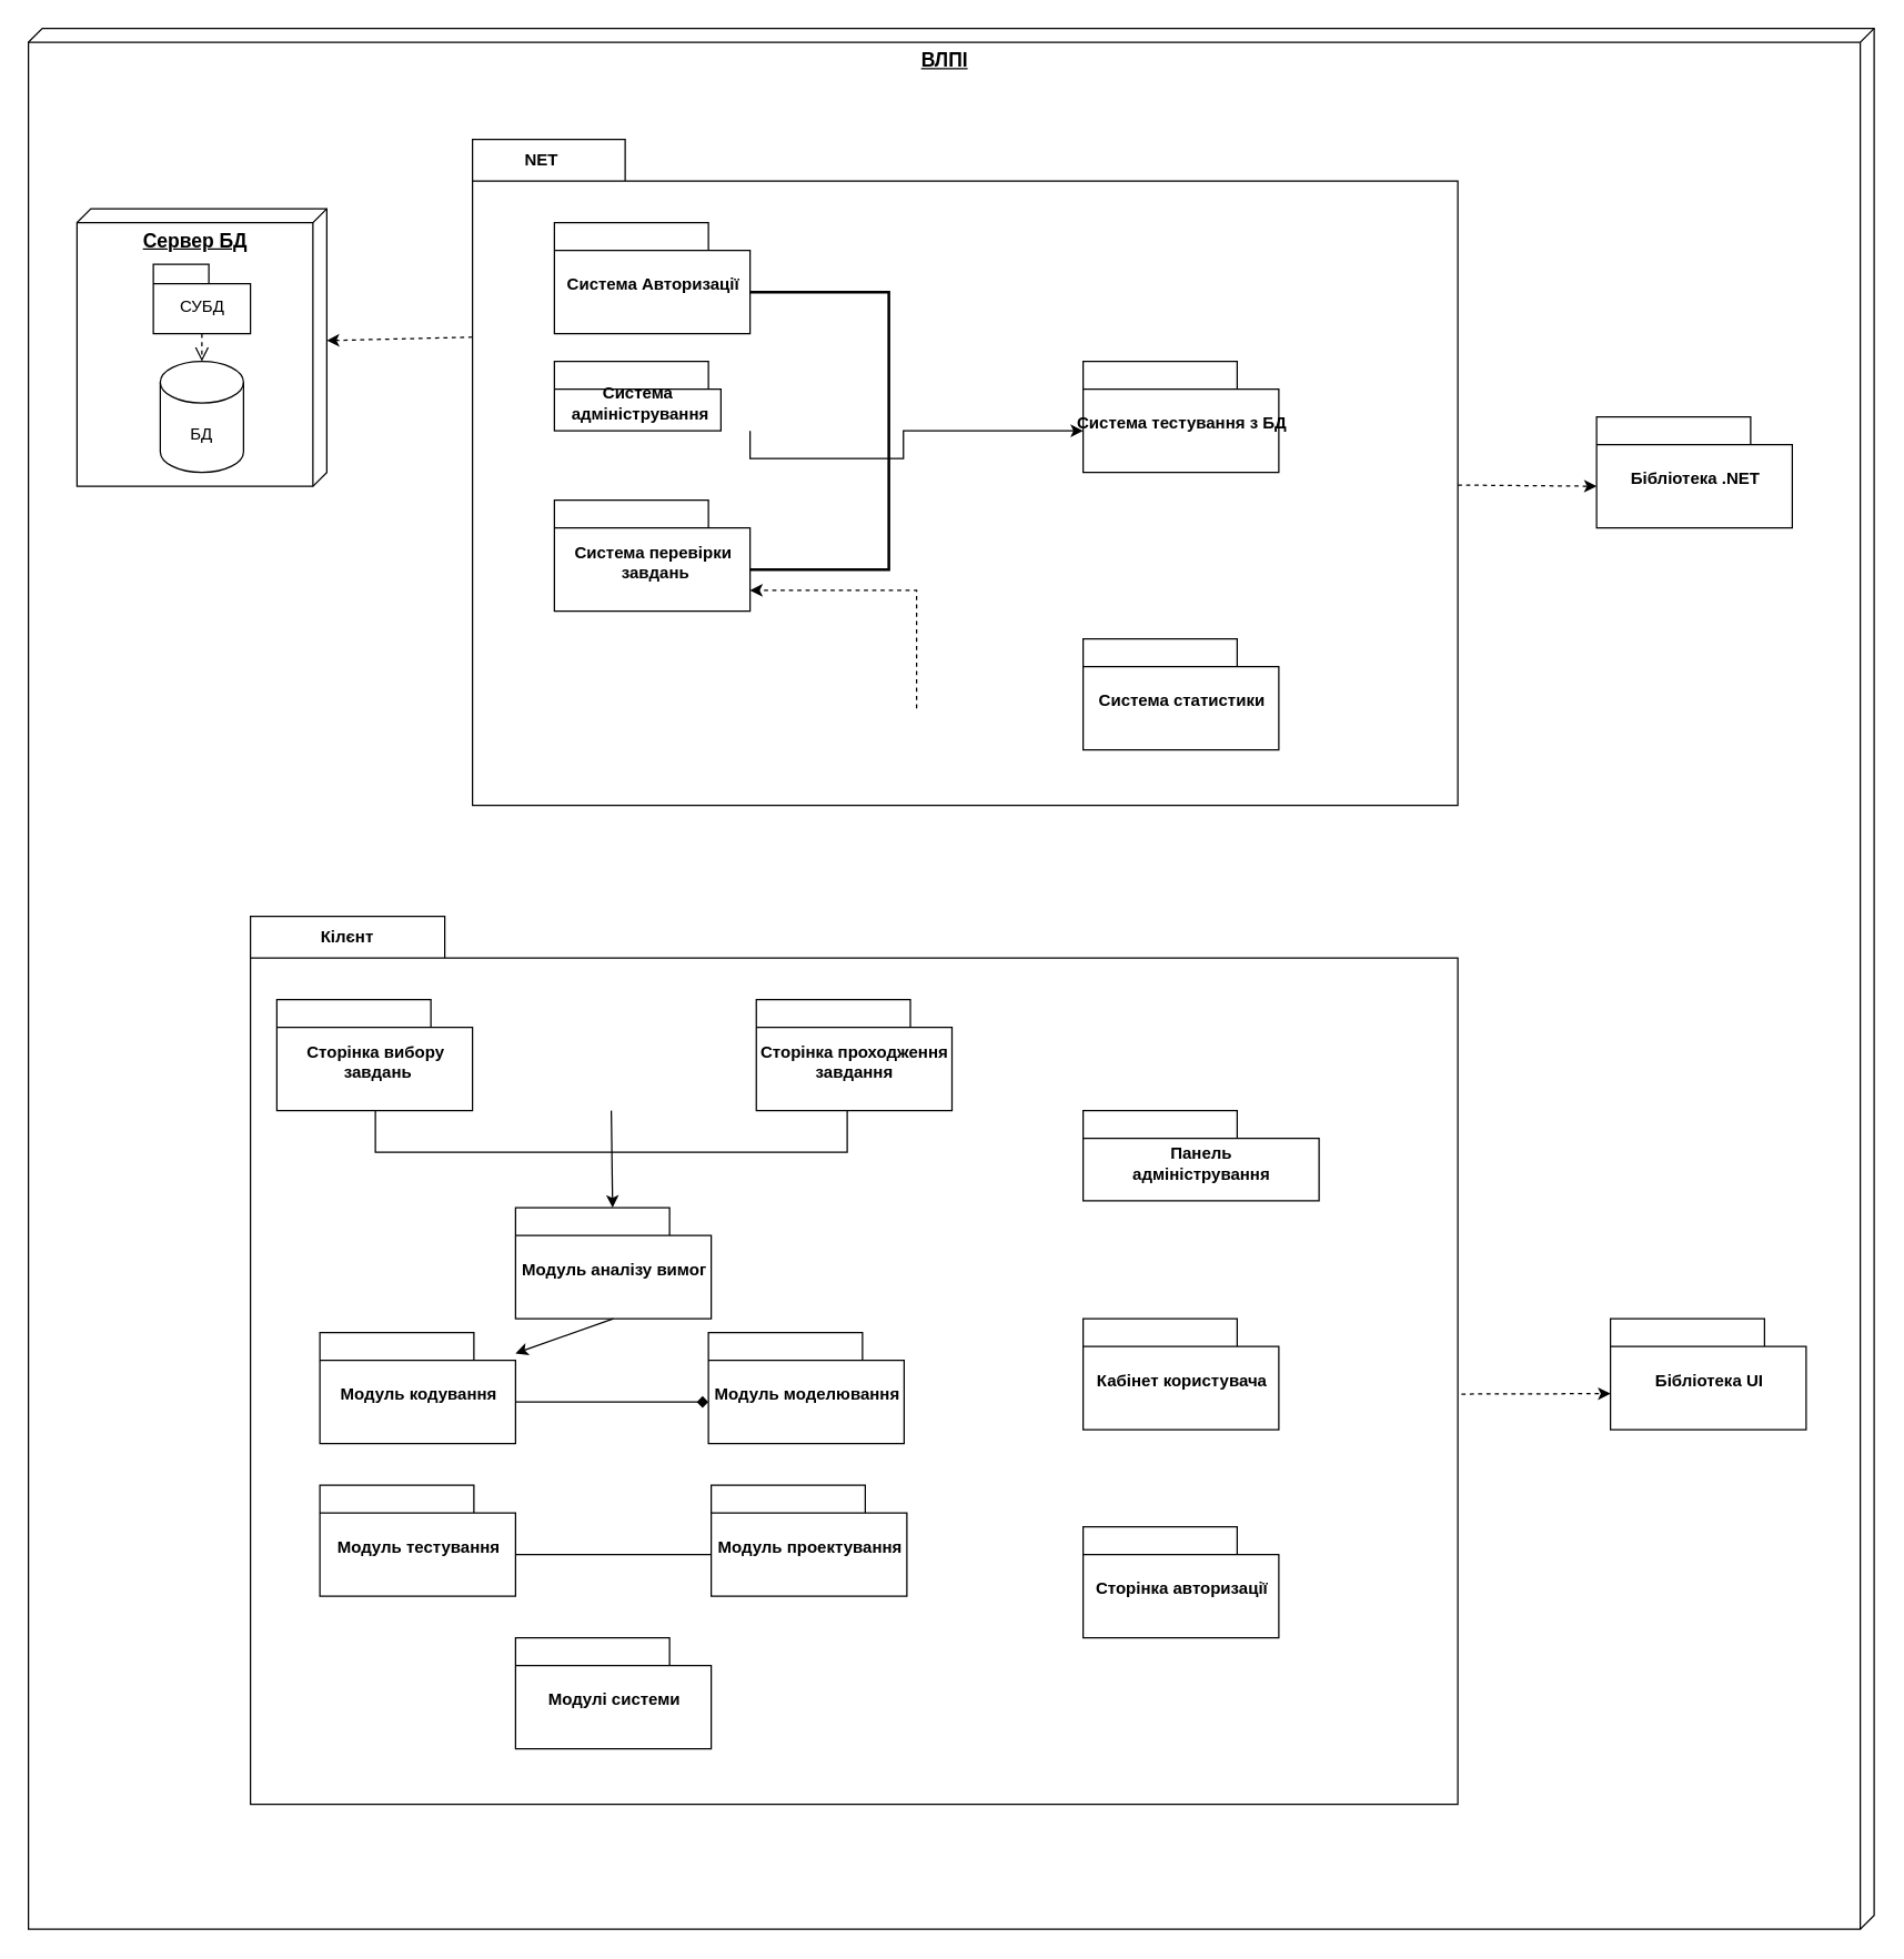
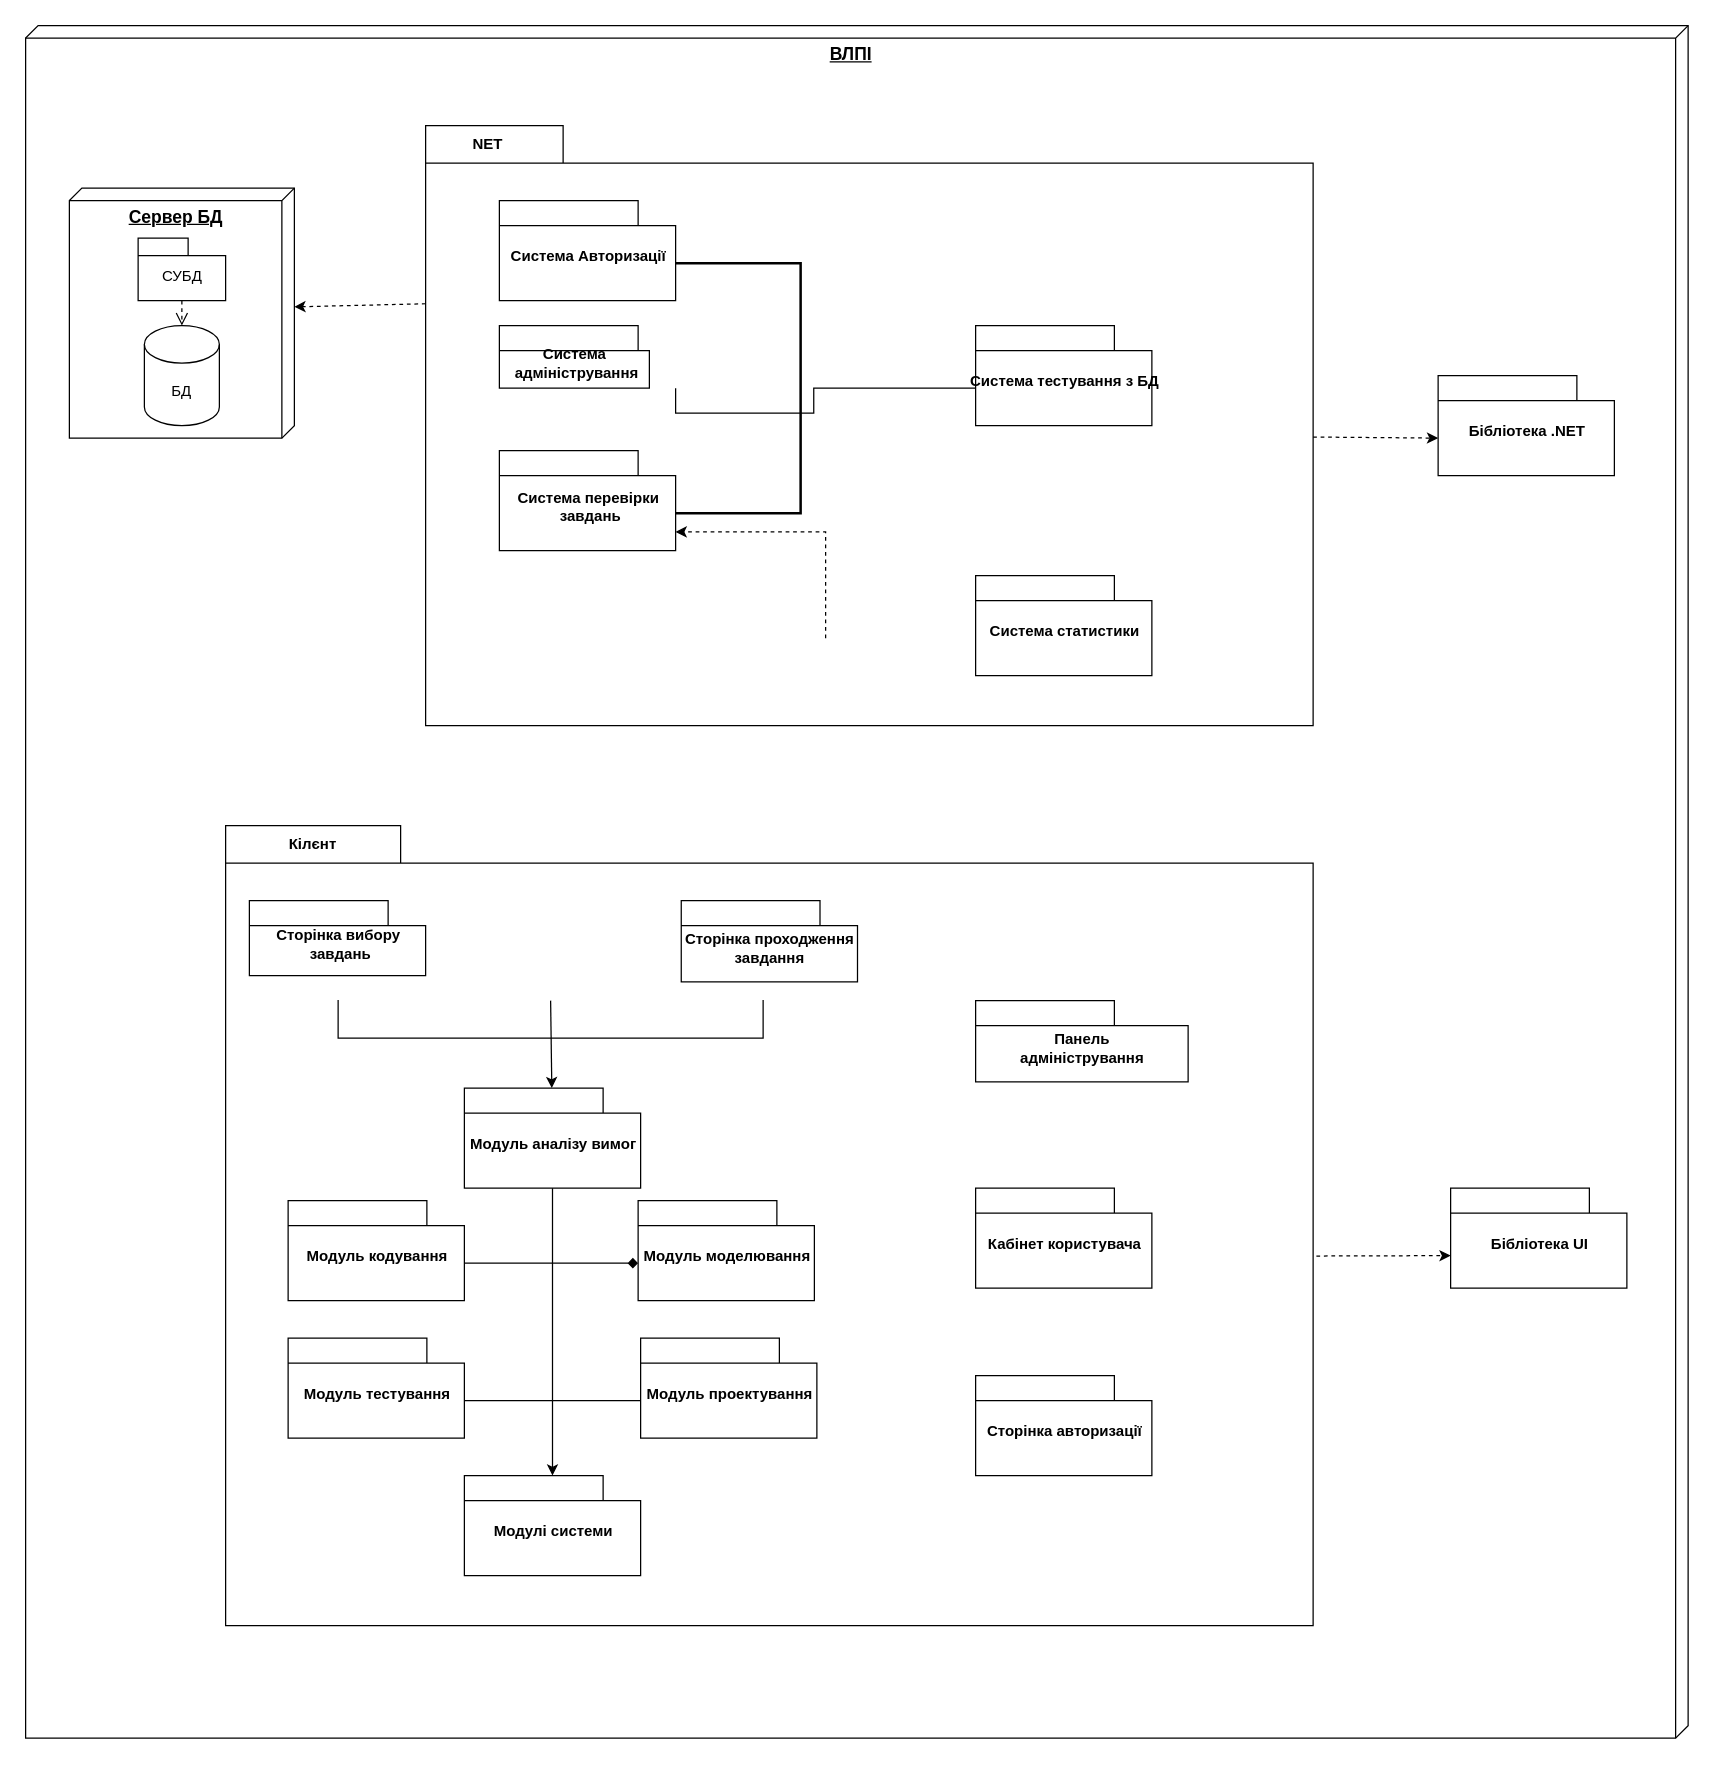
  <mxCell id="0" />
  <mxCell id="1" parent="0" />
  <mxCell id="2" value="&lt;font style=&quot;font-size: 14px&quot;&gt;&lt;b&gt;ВЛПІ&lt;/b&gt;&lt;/font&gt;" style="verticalAlign=top;align=center;spacingTop=8;spacingLeft=2;spacingRight=12;shape=cube;size=10;direction=south;fontStyle=4;html=1;" parent="1" vertex="1"><mxGeometry y="20" width="1330" height="1370" as="geometry" x="20" /></mxCell>
  <mxCell id="3" value="&lt;b&gt;Сервер БД&lt;/b&gt;" style="verticalAlign=top;align=center;spacingTop=8;spacingLeft=2;spacingRight=12;shape=cube;size=10;direction=south;fontStyle=4;html=1;fontSize=14;" parent="1" vertex="1"><mxGeometry x="55" y="150" width="180" height="200" as="geometry" /></mxCell>
  <mxCell id="4" value="&lt;span style=&quot;font-weight: normal&quot;&gt;&lt;font style=&quot;font-size: 12px&quot;&gt;СУБД&lt;/font&gt;&lt;/span&gt;" style="shape=folder;fontStyle=1;spacingTop=10;tabWidth=40;tabHeight=14;tabPosition=left;html=1;fontSize=14;align=center;" parent="1" vertex="1"><mxGeometry x="110" y="190" width="70" height="50" as="geometry" /></mxCell>
  <mxCell id="5" value="БД" style="shape=cylinder3;whiteSpace=wrap;html=1;boundedLbl=1;backgroundOutline=1;size=15;fontSize=12;align=center;" parent="1" vertex="1"><mxGeometry x="115" y="260" width="60" height="80" as="geometry" /></mxCell>
  <mxCell id="6" value="" style="html=1;verticalAlign=bottom;endArrow=open;dashed=1;endSize=8;rounded=0;fontSize=12;exitX=0.5;exitY=1;exitDx=0;exitDy=0;exitPerimeter=0;" parent="1" source="4" edge="1"><mxGeometry relative="1" as="geometry"><mxPoint x="230" y="270" as="sourcePoint" /><mxPoint x="145" y="260" as="targetPoint" /></mxGeometry></mxCell>
  <mxCell id="7" value="" style="shape=folder;fontStyle=1;spacingTop=10;tabWidth=110;tabHeight=30;tabPosition=left;html=1;fontSize=12;align=center;" parent="1" vertex="1"><mxGeometry x="340" y="100" width="710" height="480" as="geometry" /></mxCell>
  <mxCell id="8" value="Система Авторизації" style="shape=folder;fontStyle=1;spacingTop=10;tabWidth=111;tabHeight=20;tabPosition=left;html=1;fontSize=12;align=center;" parent="1" vertex="1"><mxGeometry x="399" y="160" width="141" height="80" as="geometry" /></mxCell>
- <mxCell id="9" style="edgeStyle=orthogonalEdgeStyle;rounded=0;orthogonalLoop=1;jettySize=auto;html=1;exitX=0;exitY=0;exitDx=141;exitDy=50;exitPerimeter=0;entryX=0;entryY=0;entryDx=0;entryDy=50;entryPerimeter=0;fontSize=12;" parent="1" source="10" target="12" edge="1"><mxGeometry relative="1" as="geometry" /></mxCell>
+ <mxCell id="9" style="edgeStyle=orthogonalEdgeStyle;rounded=0;orthogonalLoop=1;jettySize=auto;html=1;exitX=0;exitY=0;exitDx=141;exitDy=50;exitPerimeter=0;entryX=0;entryY=0;entryDx=0;entryDy=50;entryPerimeter=0;fontSize=12;endArrow=none;" parent="1" source="10" target="12" edge="1"><mxGeometry relative="1" as="geometry" /></mxCell>
  <mxCell id="10" value="Система&lt;br&gt;&amp;nbsp;адміністрування" style="shape=folder;fontStyle=1;spacingTop=10;tabWidth=111;tabHeight=20;tabPosition=left;html=1;fontSize=12;align=center;" parent="1" vertex="1"><mxGeometry x="399" y="260" width="120" height="50" as="geometry" /></mxCell>
  <mxCell id="11" value="Система перевірки&lt;br&gt;&amp;nbsp;завдань" style="shape=folder;fontStyle=1;spacingTop=10;tabWidth=111;tabHeight=20;tabPosition=left;html=1;fontSize=12;align=center;" parent="1" vertex="1"><mxGeometry x="399" y="360" width="141" height="80" as="geometry" /></mxCell>
  <mxCell id="12" value="Система тестування з БД" style="shape=folder;fontStyle=1;spacingTop=10;tabWidth=111;tabHeight=20;tabPosition=left;html=1;fontSize=12;align=center;" parent="1" vertex="1"><mxGeometry x="780" y="260" width="141" height="80" as="geometry" /></mxCell>
  <mxCell id="13" value="Система статистики" style="shape=folder;fontStyle=1;spacingTop=10;tabWidth=111;tabHeight=20;tabPosition=left;html=1;fontSize=12;align=center;" parent="1" vertex="1"><mxGeometry x="780" y="460" width="141" height="80" as="geometry" /></mxCell>
  <mxCell id="14" value="" style="strokeWidth=2;html=1;shape=mxgraph.flowchart.annotation_1;align=left;pointerEvents=1;fontSize=12;rotation=-180;" parent="1" vertex="1"><mxGeometry x="540" y="210" width="100" height="200" as="geometry" /></mxCell>
  <mxCell id="15" value="" style="endArrow=classic;html=1;rounded=0;fontSize=12;entryX=0;entryY=0;entryDx=141;entryDy=65;entryPerimeter=0;edgeStyle=orthogonalEdgeStyle;dashed=1;" parent="1" target="11" edge="1"><mxGeometry width="50" height="50" relative="1" as="geometry"><mxPoint x="660" y="510" as="sourcePoint" /><mxPoint x="780" y="340" as="targetPoint" /><Array as="points"><mxPoint x="660" y="425" /></Array></mxGeometry></mxCell>
  <mxCell id="16" value="Бібліотека .NET" style="shape=folder;fontStyle=1;spacingTop=10;tabWidth=111;tabHeight=20;tabPosition=left;html=1;fontSize=12;align=center;" parent="1" vertex="1"><mxGeometry x="1150" y="300" width="141" height="80" as="geometry" /></mxCell>
  <mxCell id="17" value="" style="endArrow=classic;html=1;rounded=0;dashed=1;fontSize=12;entryX=0;entryY=0;entryDx=95;entryDy=0;entryPerimeter=0;exitX=0;exitY=0;exitDx=0;exitDy=142.5;exitPerimeter=0;" parent="1" source="7" target="3" edge="1"><mxGeometry width="50" height="50" relative="1" as="geometry"><mxPoint x="320" y="290" as="sourcePoint" /><mxPoint x="370" y="240" as="targetPoint" /></mxGeometry></mxCell>
  <mxCell id="18" value="" style="endArrow=classic;html=1;rounded=0;dashed=1;fontSize=12;exitX=1;exitY=0.519;exitDx=0;exitDy=0;exitPerimeter=0;entryX=0;entryY=0;entryDx=0;entryDy=50;entryPerimeter=0;" parent="1" source="7" target="16" edge="1"><mxGeometry width="50" height="50" relative="1" as="geometry"><mxPoint x="1100" y="280" as="sourcePoint" /><mxPoint x="1150" y="230" as="targetPoint" /></mxGeometry></mxCell>
  <mxCell id="19" value="" style="shape=folder;fontStyle=1;spacingTop=10;tabWidth=140;tabHeight=30;tabPosition=left;html=1;fontSize=12;align=center;" parent="1" vertex="1"><mxGeometry x="180" y="660" width="870" height="640" as="geometry" /></mxCell>
- <mxCell id="20" value="Сторінка вибору&lt;br&gt;&amp;nbsp;завдань" style="shape=folder;fontStyle=1;spacingTop=10;tabWidth=111;tabHeight=20;tabPosition=left;html=1;fontSize=12;align=center;" parent="1" vertex="1"><mxGeometry x="199" y="720" width="141" height="80" as="geometry" /></mxCell>
- <mxCell id="21" value="Сторінка проходження &lt;br&gt;завдання" style="shape=folder;fontStyle=1;spacingTop=10;tabWidth=111;tabHeight=20;tabPosition=left;html=1;fontSize=12;align=center;" parent="1" vertex="1"><mxGeometry x="544.5" y="720" width="141" height="80" as="geometry" /></mxCell>
+ <mxCell id="20" value="Сторінка вибору&lt;br&gt;&amp;nbsp;завдань" style="shape=folder;fontStyle=1;spacingTop=10;tabWidth=111;tabHeight=20;tabPosition=left;html=1;fontSize=12;align=center;" parent="1" vertex="1"><mxGeometry x="199" y="720" width="141" height="60" as="geometry" /></mxCell>
+ <mxCell id="21" value="Сторінка проходження &lt;br&gt;завдання" style="shape=folder;fontStyle=1;spacingTop=10;tabWidth=111;tabHeight=20;tabPosition=left;html=1;fontSize=12;align=center;" parent="1" vertex="1"><mxGeometry x="544.5" y="720" width="141" height="65" as="geometry" /></mxCell>
  <mxCell id="22" value="Модуль аналізу вимог" style="shape=folder;fontStyle=1;spacingTop=10;tabWidth=111;tabHeight=20;tabPosition=left;html=1;fontSize=12;align=center;" parent="1" vertex="1"><mxGeometry x="371" y="870" width="141" height="80" as="geometry" /></mxCell>
  <mxCell id="23" value="Модуль кодування" style="shape=folder;fontStyle=1;spacingTop=10;tabWidth=111;tabHeight=20;tabPosition=left;html=1;fontSize=12;align=center;" parent="1" vertex="1"><mxGeometry x="230" y="960" width="141" height="80" as="geometry" /></mxCell>
  <mxCell id="24" value="Модуль моделювання" style="shape=folder;fontStyle=1;spacingTop=10;tabWidth=111;tabHeight=20;tabPosition=left;html=1;fontSize=12;align=center;" parent="1" vertex="1"><mxGeometry x="510" y="960" width="141" height="80" as="geometry" /></mxCell>
  <mxCell id="25" value="Модуль тестування" style="shape=folder;fontStyle=1;spacingTop=10;tabWidth=111;tabHeight=20;tabPosition=left;html=1;fontSize=12;align=center;" parent="1" vertex="1"><mxGeometry x="230" y="1070" width="141" height="80" as="geometry" /></mxCell>
  <mxCell id="26" value="Модуль проектування" style="shape=folder;fontStyle=1;spacingTop=10;tabWidth=111;tabHeight=20;tabPosition=left;html=1;fontSize=12;align=center;" parent="1" vertex="1"><mxGeometry x="512" y="1070" width="141" height="80" as="geometry" /></mxCell>
  <mxCell id="27" value="Модулі системи" style="shape=folder;fontStyle=1;spacingTop=10;tabWidth=111;tabHeight=20;tabPosition=left;html=1;fontSize=12;align=center;" parent="1" vertex="1"><mxGeometry x="371" y="1180" width="141" height="80" as="geometry" /></mxCell>
  <mxCell id="28" value="Панель &lt;br&gt;адміністрування" style="shape=folder;fontStyle=1;spacingTop=10;tabWidth=111;tabHeight=20;tabPosition=left;html=1;fontSize=12;align=center;" parent="1" vertex="1"><mxGeometry x="780" y="800" width="170" height="65" as="geometry" /></mxCell>
  <mxCell id="29" value="Кабінет користувача" style="shape=folder;fontStyle=1;spacingTop=10;tabWidth=111;tabHeight=20;tabPosition=left;html=1;fontSize=12;align=center;" parent="1" vertex="1"><mxGeometry x="780" y="950" width="141" height="80" as="geometry" /></mxCell>
  <mxCell id="30" value="Сторінка авторизації" style="shape=folder;fontStyle=1;spacingTop=10;tabWidth=111;tabHeight=20;tabPosition=left;html=1;fontSize=12;align=center;" parent="1" vertex="1"><mxGeometry x="780" y="1100" width="141" height="80" as="geometry" /></mxCell>
  <mxCell id="31" value="Бібліотека UI" style="shape=folder;fontStyle=1;spacingTop=10;tabWidth=111;tabHeight=20;tabPosition=left;html=1;fontSize=12;align=center;" parent="1" vertex="1"><mxGeometry x="1160" y="950" width="141" height="80" as="geometry" /></mxCell>
  <mxCell id="32" value="" style="endArrow=classic;html=1;rounded=0;dashed=1;fontSize=12;exitX=1.003;exitY=0.538;exitDx=0;exitDy=0;exitPerimeter=0;" parent="1" source="19" edge="1"><mxGeometry width="50" height="50" relative="1" as="geometry"><mxPoint x="810" y="930" as="sourcePoint" /><mxPoint x="1160" y="1004" as="targetPoint" /></mxGeometry></mxCell>
- <mxCell id="33" value="" style="endArrow=classic;html=1;rounded=0;fontSize=12;exitX=0.5;exitY=1;exitDx=0;exitDy=0;exitPerimeter=0;" parent="1" source="22" target="23" edge="1"><mxGeometry width="50" height="50" relative="1" as="geometry"><mxPoint x="610" y="1030" as="sourcePoint" /><mxPoint x="660" y="980" as="targetPoint" /></mxGeometry></mxCell>
+ <mxCell id="33" value="" style="endArrow=classic;html=1;rounded=0;fontSize=12;exitX=0.5;exitY=1;exitDx=0;exitDy=0;exitPerimeter=0;" parent="1" source="22" target="27" edge="1"><mxGeometry width="50" height="50" relative="1" as="geometry"><mxPoint x="610" y="1030" as="sourcePoint" /><mxPoint x="660" y="980" as="targetPoint" /></mxGeometry></mxCell>
  <mxCell id="34" value="" style="endArrow=diamond;html=1;rounded=0;fontSize=12;exitX=0;exitY=0;exitDx=141;exitDy=50;exitPerimeter=0;entryX=0;entryY=0;entryDx=0;entryDy=50;entryPerimeter=0;" parent="1" source="23" target="24" edge="1"><mxGeometry width="50" height="50" relative="1" as="geometry"><mxPoint x="610" y="1030" as="sourcePoint" /><mxPoint x="660" y="980" as="targetPoint" /></mxGeometry></mxCell>
  <mxCell id="35" value="" style="endArrow=none;html=1;rounded=0;fontSize=12;exitX=0;exitY=0;exitDx=141;exitDy=50;exitPerimeter=0;entryX=0;entryY=0;entryDx=0;entryDy=50;entryPerimeter=0;" parent="1" source="25" target="26" edge="1"><mxGeometry width="50" height="50" relative="1" as="geometry"><mxPoint x="610" y="1030" as="sourcePoint" /><mxPoint x="660" y="980" as="targetPoint" /></mxGeometry></mxCell>
  <mxCell id="36" value="&lt;b&gt;NET&lt;/b&gt;" style="text;html=1;strokeColor=none;fillColor=none;align=center;verticalAlign=middle;whiteSpace=wrap;rounded=0;fontSize=12;" parent="1" vertex="1"><mxGeometry x="360" y="100" width="60" height="30" as="geometry" /></mxCell>
  <mxCell id="37" value="&lt;b&gt;Кілєнт&lt;/b&gt;" style="text;html=1;strokeColor=none;fillColor=none;align=center;verticalAlign=middle;whiteSpace=wrap;rounded=0;fontSize=12;" parent="1" vertex="1"><mxGeometry x="220" y="660" width="60" height="30" as="geometry" /></mxCell>
  <mxCell id="38" value="" style="shape=partialRectangle;whiteSpace=wrap;html=1;bottom=1;right=1;left=1;top=0;fillColor=none;routingCenterX=-0.5;" parent="1" vertex="1"><mxGeometry x="270" y="800" width="340" height="30" as="geometry" /></mxCell>
  <mxCell id="39" value="" style="endArrow=classic;html=1;rounded=0;exitX=0.5;exitY=0;exitDx=0;exitDy=0;" parent="1" source="38" target="22" edge="1"><mxGeometry width="50" height="50" relative="1" as="geometry"><mxPoint x="470" y="900" as="sourcePoint" /><mxPoint x="520" y="850" as="targetPoint" /></mxGeometry></mxCell>
